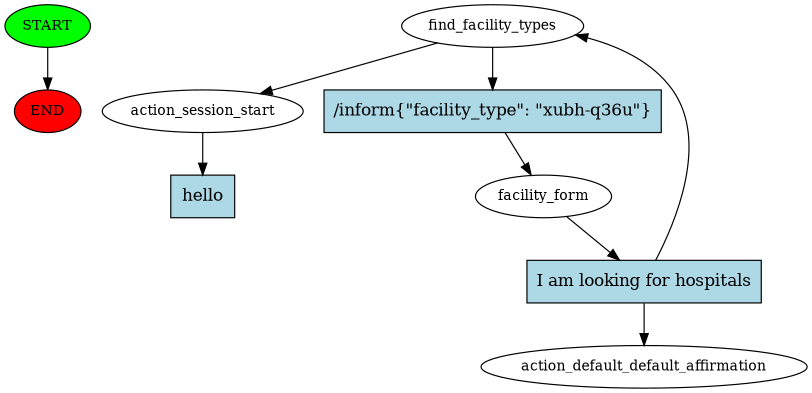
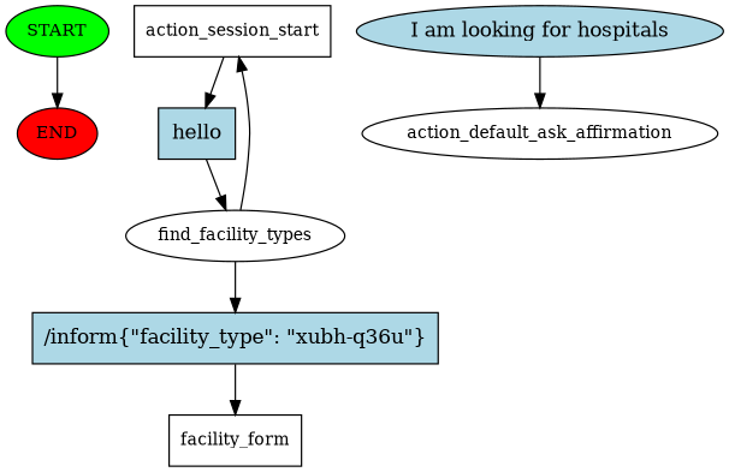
  digraph {
    node [fontsize=12 style=filled]
    n1 [fillcolor=green label=START]
    n2 [fillcolor=red label=END]
-   n3 [label=action_session_start style=""]
+   n3 [label=action_session_start shape=box style=""]
    n4 [fillcolor=lightblue label=hello shape=rect fontsize=""]
    n5 [label=find_facility_types style=""]
    n6 [fillcolor=lightblue label="/inform{\"facility_type\": \"xubh-q36u\"}" shape=rect fontsize=""]
-   n7 [label=facility_form style=""]
-   n8 [fillcolor=lightblue label="I am looking for hospitals" shape=rect fontsize=""]
-   n9 [label=action_default_default_affirmation style=""]
+   n7 [label=facility_form shape=box style=""]
+   n8 [fillcolor=lightblue label="I am looking for hospitals" shape=ellipse fontsize=""]
+   n9 [label=action_default_ask_affirmation style=""]
    n1 -> n2
    n3 -> n4
-   n8 -> n5
+   n4 -> n5
    n5 -> n3
    n5 -> n6
    n6 -> n7
-   n7 -> n8
    n8 -> n9
  }
